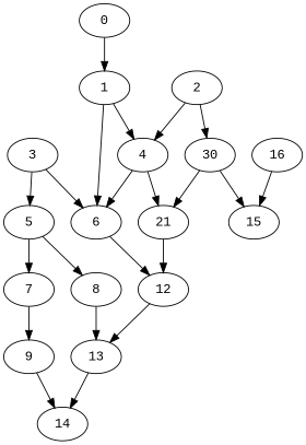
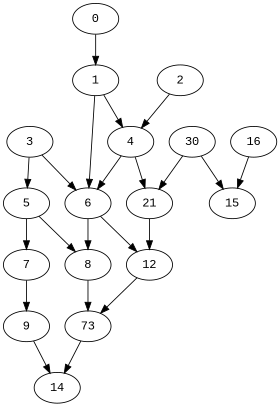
  digraph {
    fontname="Liberation Mono"
    node [fontname="Liberation Mono"]
    edge [fontname="Liberation Mono"]
    0
    1
    4
    6
    2
    n6 [label=30]
    3
    5
    n9 [label=21]
    15
    7
    8
    12
    9
-   13
+   13 [label=73]
    14
    16
    0 -> 1
    1 -> 4
    1 -> 6
    4 -> 6
    4 -> n9
+   6 -> 8
    6 -> 12
    2 -> 4
-   2 -> n6
    n6 -> n9
    n6 -> 15
    3 -> 6
    3 -> 5
    5 -> 7
    5 -> 8
    n9 -> 12
    7 -> 9
    8 -> 13
    12 -> 13
    9 -> 14
    13 -> 14
    16 -> 15
  }
